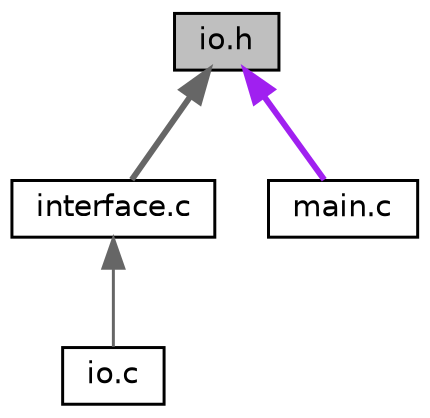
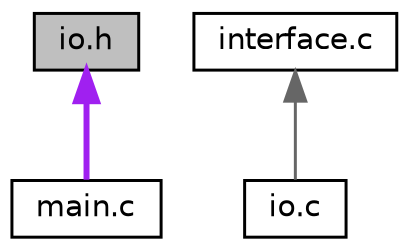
  digraph {
    node [color=black fillcolor=white fontname=Helvetica fontsize=10 shape=record style=filled]
    edge [color=gray40 dir=back fontname=Helvetica fontsize=10 labelfontname=Helvetica labelfontsize=10 style=bold]
    n1 [fillcolor=grey75 fontcolor=black height=0.2 label="io.h" width=0.4]
    n2 [height=0.2 label="interface.c" width=0.4]
    n3 [height=0.2 label="main.c" width=0.4]
    n4 [height=0.2 label="io.c" width=0.4]
-   n1 -> n2
    n1 -> n3 [color=purple]
    n2 -> n4 [style=solid]
  }
